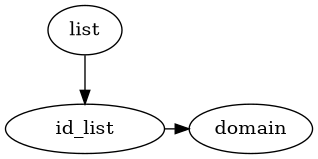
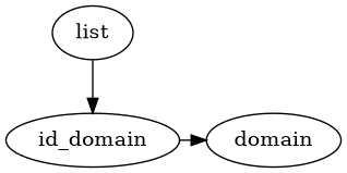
  digraph {
    rankdir=TB
-   id_list
+   id_list [label=id_domain]
    domain
    n3 [label=list]
    subgraph sub_1 {
      rank=same
      id_list
      domain
    }
    id_list -> domain
    n3 -> id_list
  }
